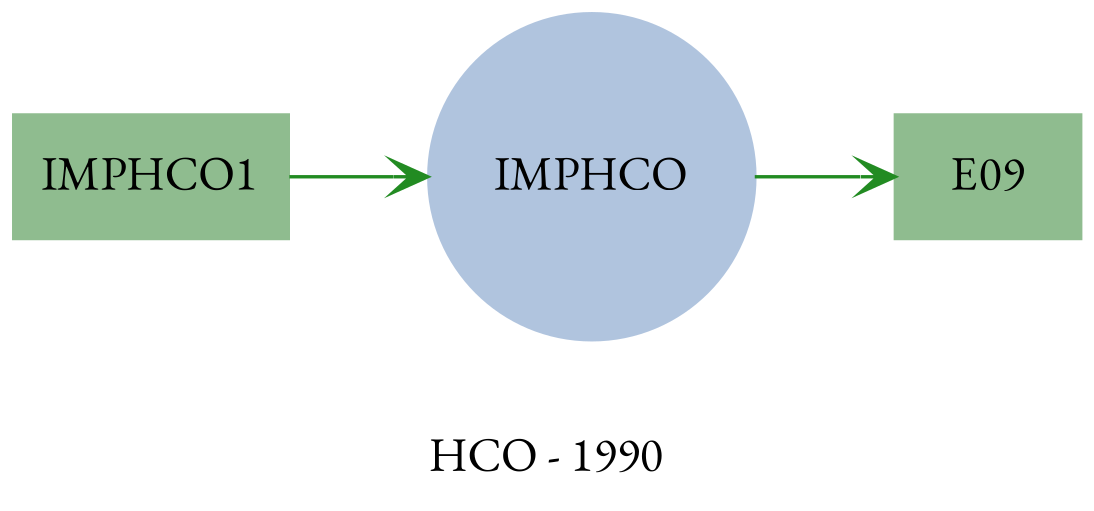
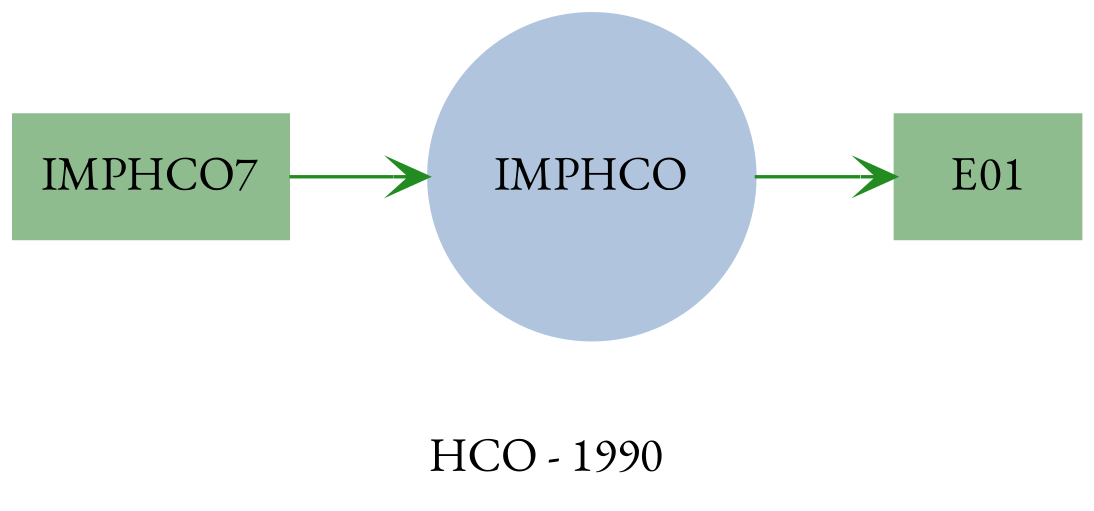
  strict digraph {
    compound=True
    concentrate=True
    fontname="EB Garamond"
    label="HCO - 1990"
    rankdir=LR
    splines=True
    node [color=darkseagreen fontname="EB Garamond" shape=box style=filled]
    edge [arrowhead=vee color=forestgreen fontname="EB Garamond" fontsize=8 labelfloat=False labelfontcolor=lightgreen weight=0.5]
-   E01 [label=E09]
-   IMPHCO1
+   E01
+   IMPHCO1 [label=IMPHCO7]
    n3 [color=lightsteelblue label=IMPHCO shape=circle]
    subgraph sub_1 {
      E01
      IMPHCO1
    }
    subgraph sub_2 {
      E01
      IMPHCO1
      n3
    }
    subgraph sub_3 {
    }
    IMPHCO1 -> n3 [label="   "]
    n3 -> E01 [label="   "]
  }
